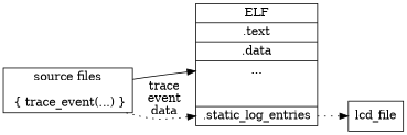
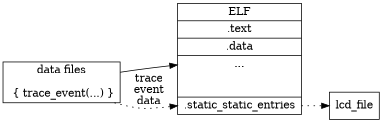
  digraph {
    rankdir=LR
    node [shape=record]
    edge [style=dotted]
-   n1 [label="source files\n\n                  \{ trace_event(...) \}"]
-   n2 [label="ELF|<text>.text|<data>.data|<others>...\n\n\n                  |<sle>.static_log_entries"]
+   n1 [label="data files\n\n                  \{ trace_event(...) \}"]
+   n2 [label="ELF|<text>.text|<data>.data|<others>...\n\n\n                  |<sle>.static_static_entries"]
    lcd_file
    n1 -> n2 [style=""]
    n1 -> n2 [headport=sle label="trace\nevent\ndata"]
    n2 -> lcd_file [tailport=sle]
  }
